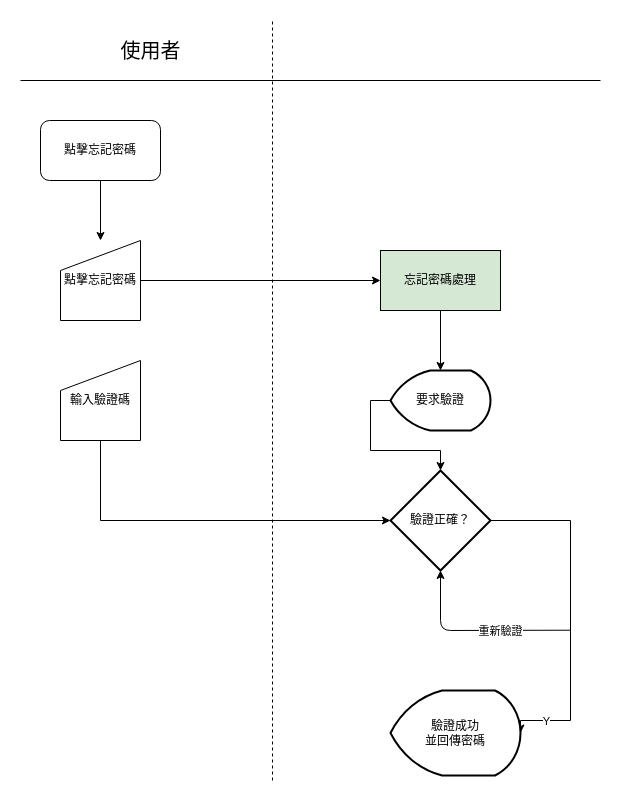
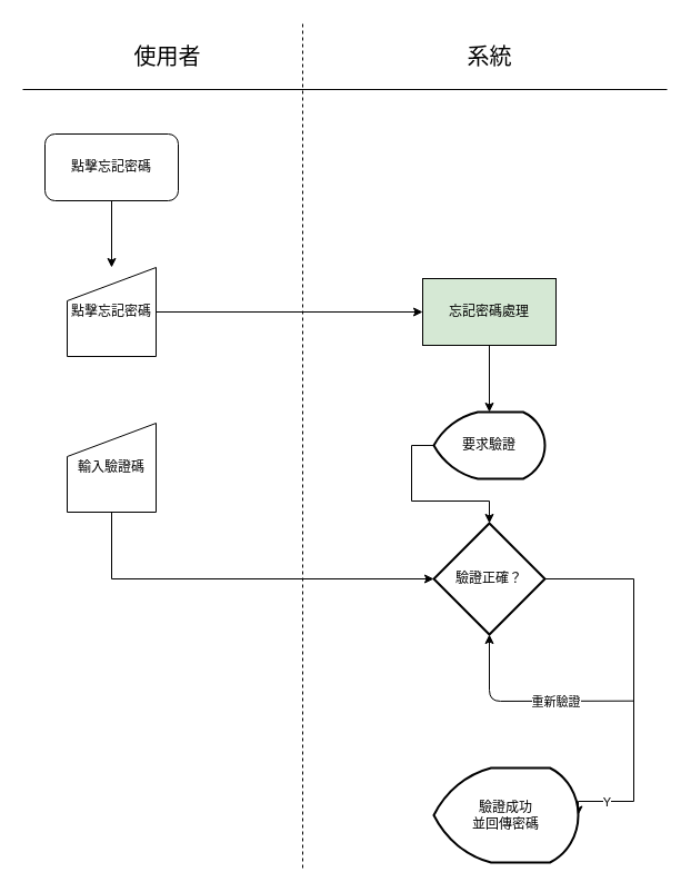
  <mxCell id="0" />
  <mxCell id="1" parent="0" />
  <mxCell id="2" value="&lt;font style=&quot;font-size: 20px&quot;&gt;使用者&lt;/font&gt;" style="text;html=1;align=center;verticalAlign=middle;resizable=0;points=[];autosize=1;" parent="1" vertex="1"><mxGeometry x="110" y="40" width="80" height="20" as="geometry" /></mxCell>
+ <mxCell id="3" value="&lt;font style=&quot;font-size: 20px&quot;&gt;系統&lt;/font&gt;" style="text;html=1;align=center;verticalAlign=middle;resizable=0;points=[];autosize=1;" parent="1" vertex="1"><mxGeometry x="410" y="40" width="60" height="20" as="geometry" /></mxCell>
  <mxCell id="4" value="" style="endArrow=none;html=1;" parent="1" edge="1"><mxGeometry width="50" height="50" relative="1" as="geometry"><mxPoint x="20" y="80" as="sourcePoint" /><mxPoint x="600" y="80" as="targetPoint" /></mxGeometry></mxCell>
  <mxCell id="5" style="edgeStyle=orthogonalEdgeStyle;rounded=0;orthogonalLoop=1;jettySize=auto;html=1;exitX=0.5;exitY=1;exitDx=0;exitDy=0;entryX=0.5;entryY=0;entryDx=0;entryDy=0;" parent="1" source="6" target="8" edge="1"><mxGeometry relative="1" as="geometry" /></mxCell>
  <mxCell id="6" value="點擊忘記密碼" style="rounded=1;whiteSpace=wrap;html=1;" parent="1" vertex="1"><mxGeometry x="40" y="120" width="120" height="60" as="geometry" /></mxCell>
  <mxCell id="7" style="edgeStyle=orthogonalEdgeStyle;rounded=0;orthogonalLoop=1;jettySize=auto;html=1;exitX=1;exitY=0.5;exitDx=0;exitDy=0;entryX=0;entryY=0.5;entryDx=0;entryDy=0;" parent="1" source="8" target="10" edge="1"><mxGeometry relative="1" as="geometry" /></mxCell>
  <mxCell id="8" value="點擊忘記密碼" style="shape=manualInput;whiteSpace=wrap;html=1;" parent="1" vertex="1"><mxGeometry x="60" y="240" width="80" height="80" as="geometry" /></mxCell>
  <mxCell id="9" style="edgeStyle=orthogonalEdgeStyle;rounded=0;orthogonalLoop=1;jettySize=auto;html=1;exitX=0.5;exitY=1;exitDx=0;exitDy=0;entryX=0.5;entryY=0;entryDx=0;entryDy=0;entryPerimeter=0;" parent="1" source="10" target="12" edge="1"><mxGeometry relative="1" as="geometry" /></mxCell>
  <mxCell id="10" value="忘記密碼處理" style="rounded=0;whiteSpace=wrap;html=1;fillColor=#d5e8d4;" parent="1" vertex="1"><mxGeometry x="380" y="250" width="120" height="60" as="geometry" /></mxCell>
  <mxCell id="11" style="edgeStyle=orthogonalEdgeStyle;rounded=0;orthogonalLoop=1;jettySize=auto;html=1;exitX=0;exitY=0.5;exitDx=0;exitDy=0;exitPerimeter=0;" parent="1" source="12" target="17" edge="1"><mxGeometry relative="1" as="geometry" /></mxCell>
  <mxCell id="12" value="要求驗證" style="strokeWidth=2;html=1;shape=mxgraph.flowchart.display;whiteSpace=wrap;" parent="1" vertex="1"><mxGeometry x="390" y="370" width="100" height="60" as="geometry" /></mxCell>
  <mxCell id="13" style="edgeStyle=orthogonalEdgeStyle;rounded=0;orthogonalLoop=1;jettySize=auto;html=1;exitX=0.5;exitY=1;exitDx=0;exitDy=0;entryX=0;entryY=0.5;entryDx=0;entryDy=0;entryPerimeter=0;" parent="1" source="14" target="17" edge="1"><mxGeometry relative="1" as="geometry" /></mxCell>
- <mxCell id="14" value="輸入驗證碼" style="shape=manualInput;whiteSpace=wrap;html=1;" parent="1" vertex="1"><mxGeometry x="60" y="360" width="80" height="80" as="geometry" /></mxCell>
+ <mxCell id="14" value="輸入驗證碼" style="shape=manualInput;whiteSpace=wrap;html=1;" parent="1" vertex="1"><mxGeometry x="60" y="380" width="80" height="80" as="geometry" /></mxCell>
  <mxCell id="15" style="edgeStyle=orthogonalEdgeStyle;rounded=0;orthogonalLoop=1;jettySize=auto;html=1;exitX=1;exitY=0.5;exitDx=0;exitDy=0;exitPerimeter=0;entryX=1;entryY=0.5;entryDx=0;entryDy=0;entryPerimeter=0;" parent="1" source="17" target="18" edge="1"><mxGeometry relative="1" as="geometry"><Array as="points"><mxPoint x="570" y="520" /><mxPoint x="570" y="720" /></Array></mxGeometry></mxCell>
  <mxCell id="16" value="Y" style="edgeLabel;html=1;align=center;verticalAlign=middle;resizable=0;points=[];" parent="15" vertex="1" connectable="0"><mxGeometry x="0.716" relative="1" as="geometry"><mxPoint x="-10.86" as="offset" /></mxGeometry></mxCell>
  <mxCell id="17" value="驗證正確？" style="strokeWidth=2;html=1;shape=mxgraph.flowchart.decision;whiteSpace=wrap;" parent="1" vertex="1"><mxGeometry x="390" y="470" width="100" height="100" as="geometry" /></mxCell>
  <mxCell id="18" value="驗證成功&lt;br&gt;並回傳密碼" style="strokeWidth=2;html=1;shape=mxgraph.flowchart.display;whiteSpace=wrap;" parent="1" vertex="1"><mxGeometry x="390" y="690" width="130" height="85" as="geometry" /></mxCell>
  <mxCell id="19" value="" style="endArrow=classic;html=1;entryX=0.5;entryY=1;entryDx=0;entryDy=0;entryPerimeter=0;" parent="1" target="17" edge="1"><mxGeometry width="50" height="50" relative="1" as="geometry"><mxPoint x="570" y="629.71" as="sourcePoint" /><mxPoint x="490" y="630" as="targetPoint" /><Array as="points"><mxPoint x="440" y="630" /></Array></mxGeometry></mxCell>
  <mxCell id="20" value="重新驗證" style="edgeLabel;html=1;align=center;verticalAlign=middle;resizable=0;points=[];" parent="19" vertex="1" connectable="0"><mxGeometry x="-0.179" y="-1" relative="1" as="geometry"><mxPoint x="8" y="1.17" as="offset" /></mxGeometry></mxCell>
  <mxCell id="21" value="" style="endArrow=none;dashed=1;html=1;" parent="1" edge="1"><mxGeometry width="50" height="50" relative="1" as="geometry"><mxPoint x="272" y="780" as="sourcePoint" /><mxPoint x="272" y="20" as="targetPoint" /></mxGeometry></mxCell>
